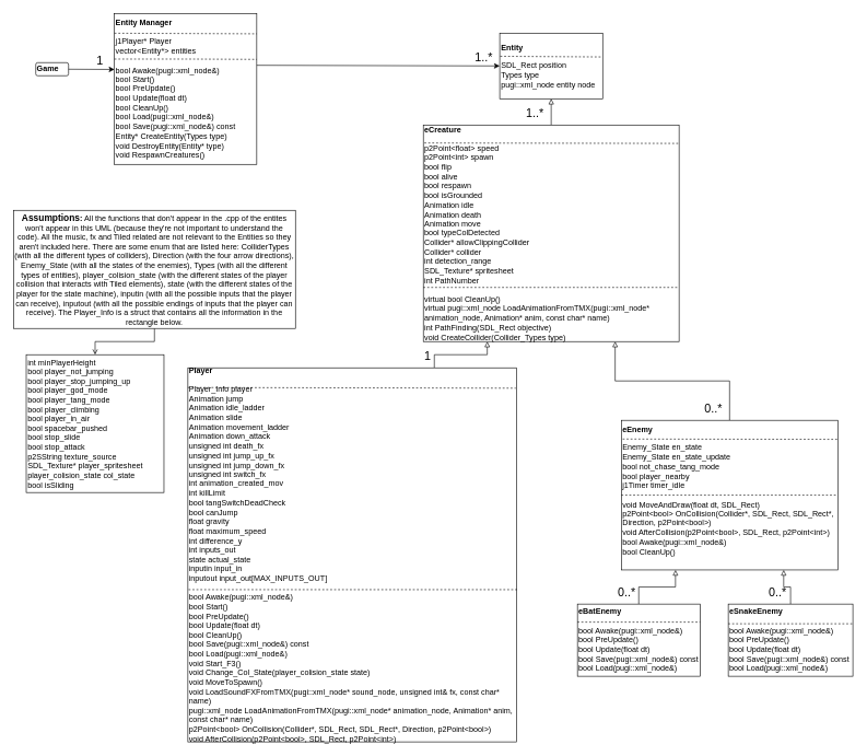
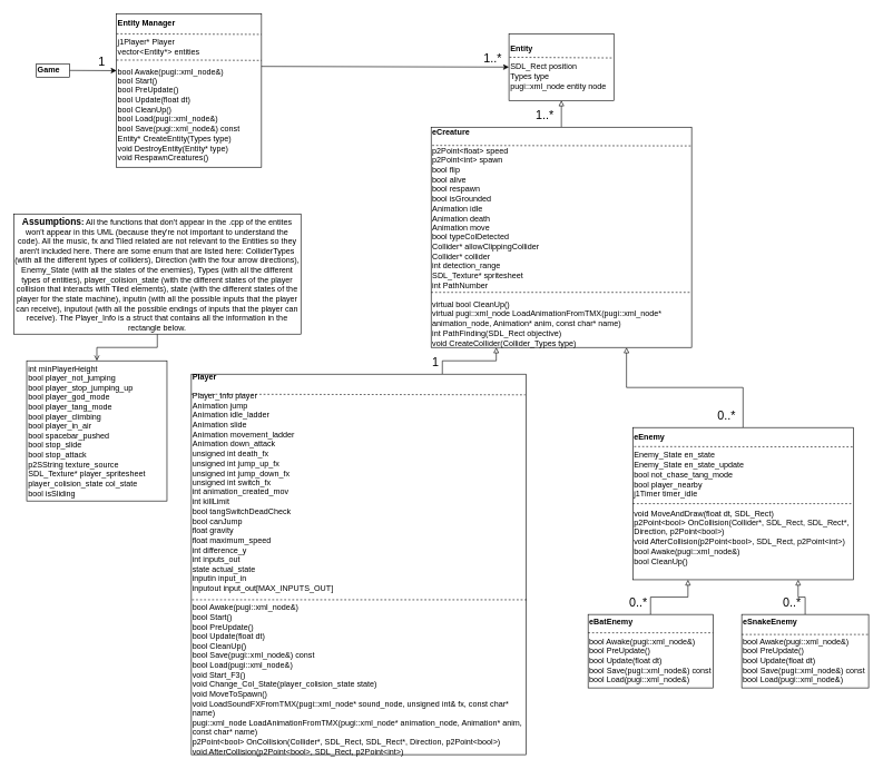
  <mxCell id="0" />
  <mxCell id="1" parent="0" />
- <mxCell id="2" value="&lt;b&gt;Game&lt;/b&gt;" style="whiteSpace=wrap;html=1;align=left;rounded=1;" parent="1" vertex="1"><mxGeometry x="54" y="95" width="50" height="20" as="geometry" /></mxCell>
+ <mxCell id="2" value="&lt;b&gt;Game&lt;/b&gt;" style="rounded=0;whiteSpace=wrap;html=1;align=left;" parent="1" vertex="1"><mxGeometry x="54" y="95" width="50" height="20" as="geometry" /></mxCell>
  <mxCell id="3" value="&lt;b&gt;Entity Manager&lt;br&gt;&lt;/b&gt;&lt;br&gt;j1Player* Player&lt;br&gt;vector&amp;lt;Entity*&amp;gt; entities&lt;br&gt;&lt;br&gt;&lt;div&gt;bool Awake(pugi::xml_node&amp;amp;)&lt;/div&gt;&lt;div&gt;&lt;span&gt;bool Start()&lt;/span&gt;&lt;br&gt;&lt;/div&gt;&lt;div&gt;&lt;span&gt;bool PreUpdate()&lt;/span&gt;&lt;br&gt;&lt;/div&gt;&lt;div&gt;&lt;span&gt;bool Update(float dt)&lt;/span&gt;&lt;br&gt;&lt;/div&gt;&lt;div&gt;&lt;span&gt;bool CleanUp()&lt;/span&gt;&lt;br&gt;&lt;/div&gt;&lt;div&gt;&lt;span&gt;bool Load(pugi::xml_node&amp;amp;)&lt;/span&gt;&lt;br&gt;&lt;/div&gt;&lt;div&gt;&lt;span&gt;bool Save(pugi::xml_node&amp;amp;) const&lt;/span&gt;&lt;br&gt;&lt;/div&gt;Entity* CreateEntity(Types type)&lt;br&gt;void DestroyEntity(Entity* type)&lt;br&gt;void RespawnCreatures()" style="rounded=0;whiteSpace=wrap;html=1;align=left;" parent="1" vertex="1"><mxGeometry x="174" y="20" width="217" height="230" as="geometry" /></mxCell>
  <mxCell id="4" value="" style="endArrow=none;dashed=1;html=1;exitX=0;exitY=0.131;exitDx=0;exitDy=0;exitPerimeter=0;entryX=1;entryY=0.135;entryDx=0;entryDy=0;entryPerimeter=0;" parent="1" edge="1" target="3" source="3"><mxGeometry width="50" height="50" relative="1" as="geometry"><mxPoint x="180" y="50" as="sourcePoint" /><mxPoint x="390" y="51" as="targetPoint" /></mxGeometry></mxCell>
  <mxCell id="5" value="" style="endArrow=none;dashed=1;html=1;" parent="1" edge="1"><mxGeometry width="50" height="50" relative="1" as="geometry"><mxPoint x="174" y="89.5" as="sourcePoint" /><mxPoint x="391" y="90" as="targetPoint" /><Array as="points"><mxPoint x="285" y="89.5" /></Array></mxGeometry></mxCell>
  <mxCell id="6" value="" style="endArrow=classic;html=1;entryX=0;entryY=0.371;entryDx=0;entryDy=0;exitX=1;exitY=0.5;exitDx=0;exitDy=0;entryPerimeter=0;" parent="1" source="2" target="3" edge="1"><mxGeometry width="50" height="50" relative="1" as="geometry"><mxPoint x="54" y="200" as="sourcePoint" /><mxPoint x="104" y="150" as="targetPoint" /></mxGeometry></mxCell>
  <mxCell id="7" value="&lt;font style=&quot;font-size: 18px&quot;&gt;1&lt;/font&gt;" style="text;html=1;resizable=0;points=[];autosize=1;align=left;verticalAlign=top;spacingTop=-4;" parent="1" vertex="1"><mxGeometry x="144.5" y="80" width="30" height="20" as="geometry" /></mxCell>
  <mxCell id="8" value="&lt;b&gt;Entity&lt;br&gt;&lt;/b&gt;&lt;br&gt;SDL_Rect position&lt;br&gt;Types type&lt;br&gt;pugi::xml_node entity node" style="rounded=0;whiteSpace=wrap;html=1;align=left;" parent="1" vertex="1"><mxGeometry x="761.5" y="50" width="157" height="100" as="geometry" /></mxCell>
  <mxCell id="9" value="" style="endArrow=classic;html=1;exitX=1;exitY=0.5;exitDx=0;exitDy=0;entryX=0;entryY=0.5;entryDx=0;entryDy=0;" parent="1" target="8" edge="1"><mxGeometry width="50" height="50" relative="1" as="geometry"><mxPoint x="391" y="99" as="sourcePoint" /><mxPoint x="444" y="100" as="targetPoint" /></mxGeometry></mxCell>
  <mxCell id="10" value="" style="endArrow=none;dashed=1;html=1;exitX=0.005;exitY=0.353;exitDx=0;exitDy=0;exitPerimeter=0;entryX=0.997;entryY=0.363;entryDx=0;entryDy=0;entryPerimeter=0;" parent="1" source="8" target="8" edge="1"><mxGeometry width="50" height="50" relative="1" as="geometry"><mxPoint x="776" y="55" as="sourcePoint" /><mxPoint x="973.5" y="90" as="targetPoint" /></mxGeometry></mxCell>
  <mxCell id="11" style="edgeStyle=orthogonalEdgeStyle;rounded=0;orthogonalLoop=1;jettySize=auto;html=1;exitX=0.5;exitY=0;exitDx=0;exitDy=0;entryX=0.5;entryY=1;entryDx=0;entryDy=0;endArrow=block;endFill=0;" edge="1" parent="1" source="12" target="8"><mxGeometry relative="1" as="geometry" /></mxCell>
  <mxCell id="12" value="&lt;b&gt;eCreature&lt;/b&gt;&lt;br&gt;&lt;br&gt;&lt;div&gt;p2Point&amp;lt;float&amp;gt; speed&lt;/div&gt;&lt;div&gt;p2Point&amp;lt;int&amp;gt; spawn&lt;/div&gt;&lt;div&gt;bool flip&lt;/div&gt;&lt;div&gt;bool alive&lt;/div&gt;&lt;div&gt;bool respawn&lt;/div&gt;&lt;div&gt;bool isGrounded&lt;/div&gt;&lt;div&gt;&lt;span&gt;Animation idle&lt;/span&gt;&lt;br&gt;&lt;/div&gt;&lt;div&gt;Animation death&lt;/div&gt;&lt;div&gt;Animation move&lt;/div&gt;&lt;div&gt;&lt;span&gt;bool typeColDetected&lt;/span&gt;&lt;/div&gt;&lt;div&gt;Collider* allowClippingCollider&lt;/div&gt;&lt;div&gt;&lt;span&gt;Collider* collider&lt;/span&gt;&lt;/div&gt;&lt;div&gt;&lt;span&gt;int detection_range&lt;/span&gt;&lt;/div&gt;&lt;div&gt;&lt;span&gt;SDL_Texture* spritesheet&lt;/span&gt;&lt;/div&gt;&lt;div&gt;&lt;span&gt;int PathNumber&lt;/span&gt;&lt;/div&gt;&lt;br&gt;&lt;div&gt;virtual bool CleanUp()&lt;/div&gt;&lt;div&gt;virtual pugi::xml_node LoadAnimationFromTMX(pugi::xml_node* animation_node, Animation* anim, const char* name)&lt;/div&gt;&lt;div&gt;&lt;div&gt;int PathFinding(SDL_Rect objective)&lt;/div&gt;&lt;div&gt;void CreateCollider(Collider_Types type)&lt;/div&gt;&lt;/div&gt;&lt;div&gt;&lt;/div&gt;" style="rounded=0;whiteSpace=wrap;html=1;align=left;" parent="1" vertex="1"><mxGeometry x="645" y="190" width="390" height="330" as="geometry" /></mxCell>
  <mxCell id="13" value="" style="endArrow=none;dashed=1;html=1;entryX=1.003;entryY=0.085;entryDx=0;entryDy=0;entryPerimeter=0;exitX=0.004;exitY=0.083;exitDx=0;exitDy=0;exitPerimeter=0;" parent="1" source="12" target="12" edge="1"><mxGeometry width="50" height="50" relative="1" as="geometry"><mxPoint x="1056.5" y="300.5" as="sourcePoint" /><mxPoint x="1173.5" y="300.5" as="targetPoint" /></mxGeometry></mxCell>
  <mxCell id="14" value="" style="endArrow=none;dashed=1;html=1;entryX=1;entryY=0.75;entryDx=0;entryDy=0;exitX=0;exitY=0.75;exitDx=0;exitDy=0;" parent="1" source="12" target="12" edge="1"><mxGeometry width="50" height="50" relative="1" as="geometry"><mxPoint x="650" y="447" as="sourcePoint" /><mxPoint x="1177.5" y="520.5" as="targetPoint" /></mxGeometry></mxCell>
  <mxCell id="15" style="edgeStyle=orthogonalEdgeStyle;rounded=0;orthogonalLoop=1;jettySize=auto;html=1;exitX=0.75;exitY=0;exitDx=0;exitDy=0;entryX=0.25;entryY=1;entryDx=0;entryDy=0;endArrow=block;endFill=0;" parent="1" source="16" target="12" edge="1"><mxGeometry relative="1" as="geometry" /></mxCell>
  <mxCell id="16" value="&lt;b&gt;Player&lt;/b&gt;&lt;br&gt;&lt;br&gt;&lt;div&gt;Player_Info player&lt;/div&gt;&lt;div&gt;Animation jump&lt;/div&gt;&lt;div&gt;Animation idle_ladder&lt;/div&gt;&lt;div&gt;Animation slide&lt;/div&gt;&lt;div&gt;Animation movement_ladder&lt;/div&gt;&lt;div&gt;Animation down_attack&lt;/div&gt;&lt;div&gt;unsigned int death_fx&lt;/div&gt;&lt;div&gt;unsigned int jump_up_fx&lt;/div&gt;&lt;div&gt;unsigned int jump_down_fx&lt;/div&gt;&lt;div&gt;unsigned int switch_fx&lt;/div&gt;&lt;div&gt;int animation_created_mov&lt;/div&gt;&lt;div&gt;int killLimit&lt;/div&gt;&lt;div&gt;bool tangSwitchDeadCheck&lt;/div&gt;&lt;div&gt;bool canJump&lt;/div&gt;&lt;div&gt;float gravity&lt;/div&gt;&lt;div&gt;float maximum_speed&lt;/div&gt;&lt;div&gt;int difference_y&lt;/div&gt;&lt;div&gt;int inputs_out&lt;/div&gt;&lt;div&gt;state actual_state&lt;/div&gt;&lt;div&gt;inputin input_in&lt;/div&gt;&lt;div&gt;inputout input_out[MAX_INPUTS_OUT]&lt;/div&gt;&lt;br&gt;&lt;div&gt;bool Awake(pugi::xml_node&amp;amp;)&lt;/div&gt;&lt;div&gt;&lt;span&gt;bool Start()&lt;/span&gt;&lt;br&gt;&lt;/div&gt;&lt;div&gt;&lt;span&gt;bool PreUpdate()&lt;/span&gt;&lt;br&gt;&lt;/div&gt;&lt;div&gt;bool Update(float dt)&lt;/div&gt;&lt;div&gt;&lt;span&gt;bool CleanUp()&lt;/span&gt;&lt;br&gt;&lt;/div&gt;&lt;div&gt;&lt;span&gt;bool Save(pugi::xml_node&amp;amp;) const&lt;/span&gt;&lt;br&gt;&lt;/div&gt;&lt;div&gt;&lt;span&gt;bool Load(pugi::xml_node&amp;amp;)&lt;/span&gt;&lt;br&gt;&lt;/div&gt;&lt;div&gt;void Start_F3()&lt;/div&gt;&lt;div&gt;&lt;div&gt;void Change_Col_State(player_colision_state state)&lt;/div&gt;&lt;/div&gt;&lt;div&gt;&lt;div&gt;void MoveToSpawn()&lt;/div&gt;&lt;/div&gt;&lt;div&gt;&lt;div&gt;&lt;div&gt;void LoadSoundFXFromTMX(pugi::xml_node* sound_node, unsigned int&amp;amp; fx, const char* name)&lt;/div&gt;&lt;div&gt;pugi::xml_node LoadAnimationFromTMX(pugi::xml_node* animation_node, Animation* anim, const char* name)&lt;/div&gt;&lt;/div&gt;&lt;div&gt;p2Point&amp;lt;bool&amp;gt; OnCollision(Collider*, SDL_Rect, SDL_Rect*, Direction, p2Point&amp;lt;bool&amp;gt;)&lt;/div&gt;&lt;div&gt;void AfterCollision(p2Point&amp;lt;bool&amp;gt;, SDL_Rect, p2Point&amp;lt;int&amp;gt;)&lt;/div&gt;&lt;/div&gt;" style="rounded=0;whiteSpace=wrap;html=1;align=left;" parent="1" vertex="1"><mxGeometry x="286" y="560" width="501" height="570" as="geometry" /></mxCell>
  <mxCell id="17" value="" style="endArrow=none;dashed=1;html=1;" parent="1" edge="1"><mxGeometry width="50" height="50" relative="1" as="geometry"><mxPoint x="286" y="590" as="sourcePoint" /><mxPoint x="786" y="591" as="targetPoint" /></mxGeometry></mxCell>
  <mxCell id="18" value="" style="endArrow=none;dashed=1;html=1;exitX=0.002;exitY=0.593;exitDx=0;exitDy=0;exitPerimeter=0;entryX=1.002;entryY=0.593;entryDx=0;entryDy=0;entryPerimeter=0;" parent="1" source="16" target="16" edge="1"><mxGeometry width="50" height="50" relative="1" as="geometry"><mxPoint x="539.5" y="729.4" as="sourcePoint" /><mxPoint x="616.5" y="868" as="targetPoint" /></mxGeometry></mxCell>
  <mxCell id="19" value="&lt;font style=&quot;font-size: 18px&quot;&gt;1..*&lt;/font&gt;" style="text;html=1;resizable=0;points=[];autosize=1;align=left;verticalAlign=top;spacingTop=-4;" parent="1" vertex="1"><mxGeometry x="800" y="160" width="40" height="20" as="geometry" /></mxCell>
  <mxCell id="20" value="&lt;font style=&quot;font-size: 18px&quot;&gt;1&lt;/font&gt;" style="text;html=1;resizable=0;points=[];autosize=1;align=left;verticalAlign=top;spacingTop=-4;" parent="1" vertex="1"><mxGeometry x="645" y="530" width="30" height="20" as="geometry" /></mxCell>
  <mxCell id="21" style="edgeStyle=orthogonalEdgeStyle;rounded=0;orthogonalLoop=1;jettySize=auto;html=1;exitX=0.5;exitY=0;exitDx=0;exitDy=0;entryX=0.25;entryY=1;entryDx=0;entryDy=0;shadow=0;endArrow=block;endFill=0;" parent="1" source="22" target="28" edge="1"><mxGeometry relative="1" as="geometry"><mxPoint x="973.5" y="852" as="targetPoint" /></mxGeometry></mxCell>
  <mxCell id="22" value="&lt;b&gt;eBatEnemy&lt;br&gt;&lt;/b&gt;&lt;br&gt;&lt;div&gt;bool Awake(pugi::xml_node&amp;amp;)&lt;/div&gt;&lt;div&gt;&lt;span&gt;bool PreUpdate()&lt;/span&gt;&lt;br&gt;&lt;/div&gt;&lt;div&gt;bool Update(float dt)&lt;/div&gt;&lt;div&gt;&lt;span&gt;bool Save(pugi::xml_node&amp;amp;) const&lt;/span&gt;&lt;/div&gt;&lt;div&gt;&lt;span&gt;bool Load(pugi::xml_node&amp;amp;)&lt;/span&gt;&lt;br&gt;&lt;/div&gt;" style="rounded=0;whiteSpace=wrap;html=1;align=left;" parent="1" vertex="1"><mxGeometry x="880" y="920" width="187" height="110" as="geometry" /></mxCell>
  <mxCell id="23" style="edgeStyle=orthogonalEdgeStyle;rounded=0;orthogonalLoop=1;jettySize=auto;html=1;exitX=0.5;exitY=0;exitDx=0;exitDy=0;entryX=0.75;entryY=1;entryDx=0;entryDy=0;shadow=0;endArrow=block;endFill=0;" parent="1" source="24" target="28" edge="1"><mxGeometry relative="1" as="geometry"><mxPoint x="1171.5" y="852" as="targetPoint" /></mxGeometry></mxCell>
  <mxCell id="24" value="&lt;span&gt;&lt;b&gt;eSnakeEnemy&lt;/b&gt;&lt;/span&gt;&lt;br&gt;&lt;br&gt;&lt;div&gt;bool Awake(pugi::xml_node&amp;amp;)&lt;/div&gt;&lt;div&gt;bool PreUpdate()&lt;br&gt;&lt;/div&gt;&lt;div&gt;bool Update(float dt)&lt;/div&gt;&lt;div&gt;bool Save(pugi::xml_node&amp;amp;) const&lt;/div&gt;&lt;div&gt;bool Load(pugi::xml_node&amp;amp;)&lt;/div&gt;" style="rounded=0;whiteSpace=wrap;html=1;align=left;" parent="1" vertex="1"><mxGeometry x="1110" y="920" width="190" height="110" as="geometry" /></mxCell>
  <mxCell id="25" value="&lt;font style=&quot;font-size: 18px&quot;&gt;0..*&lt;/font&gt;" style="text;html=1;resizable=0;points=[];autosize=1;align=left;verticalAlign=top;spacingTop=-4;" parent="1" vertex="1"><mxGeometry x="1170" y="890" width="40" height="20" as="geometry" /></mxCell>
  <mxCell id="26" value="&lt;font style=&quot;font-size: 18px&quot;&gt;0..*&lt;/font&gt;" style="text;html=1;resizable=0;points=[];autosize=1;align=left;verticalAlign=top;spacingTop=-4;" parent="1" vertex="1"><mxGeometry x="940" y="890" width="40" height="20" as="geometry" /></mxCell>
  <mxCell id="27" style="edgeStyle=orthogonalEdgeStyle;rounded=0;orthogonalLoop=1;jettySize=auto;html=1;exitX=0.5;exitY=0;exitDx=0;exitDy=0;entryX=0.75;entryY=1;entryDx=0;entryDy=0;endArrow=block;endFill=0;" edge="1" parent="1" source="28" target="12"><mxGeometry relative="1" as="geometry" /></mxCell>
  <mxCell id="28" value="&lt;b&gt;eEnemy&lt;/b&gt;&lt;br&gt;&lt;br&gt;&lt;div&gt;Enemy_State en_state&lt;/div&gt;&lt;div&gt;Enemy_State en_state_update&lt;/div&gt;&lt;div&gt;bool not_chase_tang_mode&lt;/div&gt;&lt;div&gt;bool player_nearby&lt;/div&gt;&lt;span&gt;j1Timer timer_idle&lt;br&gt;&lt;/span&gt;&lt;br&gt;&lt;div&gt;void MoveAndDraw(float dt, SDL_Rect)&lt;/div&gt;&lt;div&gt;p2Point&amp;lt;bool&amp;gt; OnCollision(Collider*, SDL_Rect, SDL_Rect*, Direction, p2Point&amp;lt;bool&amp;gt;)&lt;/div&gt;&lt;div&gt;void AfterCollision(p2Point&amp;lt;bool&amp;gt;, SDL_Rect, p2Point&amp;lt;int&amp;gt;)&lt;/div&gt;&lt;div&gt;&lt;div&gt;bool Awake(pugi::xml_node&amp;amp;)&lt;/div&gt;&lt;/div&gt;&lt;div&gt;&lt;div&gt;bool CleanUp()&lt;/div&gt;&lt;/div&gt;&lt;div&gt;&lt;br&gt;&lt;/div&gt;" style="rounded=0;whiteSpace=wrap;html=1;align=left;" parent="1" vertex="1"><mxGeometry x="947" y="640" width="330" height="228" as="geometry" /></mxCell>
  <mxCell id="29" value="" style="endArrow=none;dashed=1;html=1;exitX=0.006;exitY=0.125;exitDx=0;exitDy=0;exitPerimeter=0;" parent="1" source="28" edge="1"><mxGeometry width="50" height="50" relative="1" as="geometry"><mxPoint x="947" y="720" as="sourcePoint" /><mxPoint x="1277" y="669" as="targetPoint" /></mxGeometry></mxCell>
  <mxCell id="30" value="" style="endArrow=none;dashed=1;html=1;exitX=0;exitY=0.5;exitDx=0;exitDy=0;entryX=1;entryY=0.5;entryDx=0;entryDy=0;" parent="1" source="28" target="28" edge="1"><mxGeometry width="50" height="50" relative="1" as="geometry"><mxPoint x="947" y="800" as="sourcePoint" /><mxPoint x="1277" y="798" as="targetPoint" /></mxGeometry></mxCell>
  <mxCell id="31" value="&lt;font style=&quot;font-size: 18px&quot;&gt;0..*&lt;/font&gt;" style="text;html=1;resizable=0;points=[];autosize=1;align=left;verticalAlign=top;spacingTop=-4;" parent="1" vertex="1"><mxGeometry x="1072" y="610" width="40" height="20" as="geometry" /></mxCell>
  <mxCell id="32" value="&lt;div&gt;int minPlayerHeight&lt;/div&gt;&lt;div&gt;bool player_not_jumping&lt;/div&gt;&lt;div&gt;bool player_stop_jumping_up&lt;/div&gt;&lt;div&gt;bool player_god_mode&lt;/div&gt;&lt;div&gt;bool player_tang_mode&lt;/div&gt;&lt;div&gt;bool player_climbing&lt;/div&gt;&lt;div&gt;bool player_in_air&lt;/div&gt;&lt;div&gt;bool spacebar_pushed&lt;/div&gt;&lt;div&gt;bool stop_slide&lt;/div&gt;&lt;div&gt;bool stop_attack&lt;/div&gt;&lt;div&gt;p2SString texture_source&lt;/div&gt;&lt;div&gt;SDL_Texture* player_spritesheet&lt;/div&gt;&lt;div&gt;player_colision_state col_state&lt;/div&gt;&lt;div&gt;&lt;span&gt;bool isSliding&lt;/span&gt;&lt;br&gt;&lt;/div&gt;" style="whiteSpace=wrap;html=1;aspect=fixed;align=left;" parent="1" vertex="1"><mxGeometry x="39.5" y="540" width="210" height="210" as="geometry" /></mxCell>
  <mxCell id="33" value="&lt;font style=&quot;font-size: 18px&quot;&gt;1..*&lt;/font&gt;" style="text;html=1;resizable=0;points=[];autosize=1;align=left;verticalAlign=top;spacingTop=-4;" parent="1" vertex="1"><mxGeometry x="721.5" y="75" width="40" height="20" as="geometry" /></mxCell>
  <mxCell id="34" value="" style="endArrow=none;dashed=1;html=1;exitX=0;exitY=0.25;exitDx=0;exitDy=0;entryX=1;entryY=0.25;entryDx=0;entryDy=0;" parent="1" source="22" target="22" edge="1"><mxGeometry width="50" height="50" relative="1" as="geometry"><mxPoint x="880" y="950" as="sourcePoint" /><mxPoint x="1060" y="950" as="targetPoint" /></mxGeometry></mxCell>
  <mxCell id="35" value="" style="endArrow=none;dashed=1;html=1;exitX=0;exitY=0.25;exitDx=0;exitDy=0;" parent="1" edge="1"><mxGeometry width="50" height="50" relative="1" as="geometry"><mxPoint x="1110" y="950" as="sourcePoint" /><mxPoint x="1300" y="950" as="targetPoint" /></mxGeometry></mxCell>
  <mxCell id="36" style="edgeStyle=orthogonalEdgeStyle;rounded=0;orthogonalLoop=1;jettySize=auto;html=1;exitX=0.5;exitY=1;exitDx=0;exitDy=0;entryX=0.5;entryY=0;entryDx=0;entryDy=0;endArrow=open;endFill=0;" parent="1" source="37" target="32" edge="1"><mxGeometry relative="1" as="geometry" /></mxCell>
  <mxCell id="37" value="&lt;b&gt;&lt;font style=&quot;font-size: 14px&quot;&gt;Assumptions&lt;/font&gt;:&lt;/b&gt; All the functions that don't appear in the .cpp of the entites won't appear in this UML (because they're not important to understand the code). All the music, fx and Tiled related are not relevant to the Entities so they aren't included here. There are some enum that are listed here: ColliderTypes (with all the different types of colliders), Direction (with the four arrow directions), Enemy_State (with all the states of the enemies), Types (with all the different types of entities),&amp;nbsp;player_colision_state (with the different states of the player collision that interacts with Tiled elements),&amp;nbsp;state (with the different states of the player for the state machine),&amp;nbsp;inputin (with all the possible inputs that the player can receive),&amp;nbsp;inputout (with all the possible endings of inputs that the player can receive). The Player_Info is a struct that contains all the information in the rectangle below." style="rounded=0;whiteSpace=wrap;html=1;" parent="1" vertex="1"><mxGeometry x="20" y="320" width="430" height="180" as="geometry" /></mxCell>
